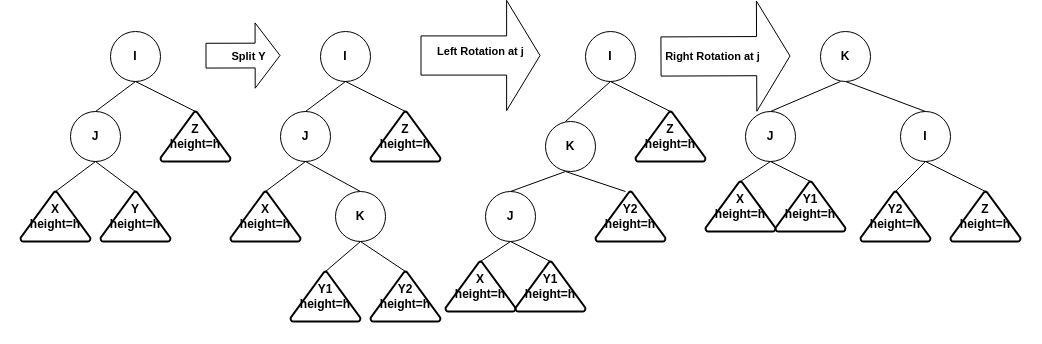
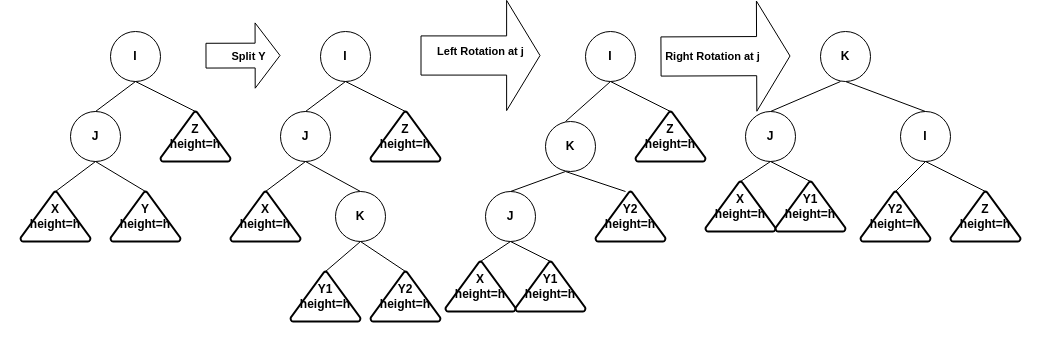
  <mxCell id="0" />
  <mxCell id="1" parent="0" />
  <mxCell id="2" value="&lt;b&gt;I&lt;/b&gt;" style="ellipse;whiteSpace=wrap;html=1;" parent="1" vertex="1"><mxGeometry x="110" y="20" width="50" height="50" as="geometry" /></mxCell>
  <mxCell id="3" value="&lt;b&gt;J&lt;/b&gt;" style="ellipse;whiteSpace=wrap;html=1;" parent="1" vertex="1"><mxGeometry x="70" y="100" width="50" height="50" as="geometry" /></mxCell>
  <mxCell id="4" value="&lt;b&gt;X&lt;br&gt;height=h&lt;br&gt;&lt;/b&gt;" style="strokeWidth=2;html=1;shape=mxgraph.flowchart.extract_or_measurement;whiteSpace=wrap;" parent="1" vertex="1"><mxGeometry y="180" width="70" height="50" as="geometry" x="20" /></mxCell>
- <mxCell id="5" value="&lt;b&gt;Y&lt;br&gt;height=h&lt;br&gt;&lt;/b&gt;" style="strokeWidth=2;html=1;shape=mxgraph.flowchart.extract_or_measurement;whiteSpace=wrap;" parent="1" vertex="1"><mxGeometry x="100" y="180" width="70" height="50" as="geometry" /></mxCell>
+ <mxCell id="5" value="&lt;b&gt;Y&lt;br&gt;height=h&lt;br&gt;&lt;/b&gt;" style="strokeWidth=2;html=1;shape=mxgraph.flowchart.extract_or_measurement;whiteSpace=wrap;" parent="1" vertex="1"><mxGeometry x="110" y="180" width="70" height="50" as="geometry" /></mxCell>
  <mxCell id="6" value="&lt;b&gt;Z&lt;br&gt;height=h&lt;br&gt;&lt;/b&gt;" style="strokeWidth=2;html=1;shape=mxgraph.flowchart.extract_or_measurement;whiteSpace=wrap;" parent="1" vertex="1"><mxGeometry x="160" y="100" width="70" height="50" as="geometry" /></mxCell>
  <mxCell id="7" value="" style="endArrow=none;html=1;rounded=0;entryX=0.5;entryY=1;entryDx=0;entryDy=0;exitX=0.5;exitY=0;exitDx=0;exitDy=0;" parent="1" source="3" target="2" edge="1"><mxGeometry width="50" height="50" relative="1" as="geometry"><mxPoint x="380" y="240" as="sourcePoint" /><mxPoint x="430" y="190" as="targetPoint" /></mxGeometry></mxCell>
  <mxCell id="8" value="" style="endArrow=none;html=1;rounded=0;entryX=0.5;entryY=1;entryDx=0;entryDy=0;exitX=0.5;exitY=0;exitDx=0;exitDy=0;exitPerimeter=0;" parent="1" source="6" target="2" edge="1"><mxGeometry width="50" height="50" relative="1" as="geometry"><mxPoint x="200" y="100" as="sourcePoint" /><mxPoint x="430" y="190" as="targetPoint" /></mxGeometry></mxCell>
  <mxCell id="9" value="" style="endArrow=none;html=1;rounded=0;entryX=0.5;entryY=1;entryDx=0;entryDy=0;exitX=0.5;exitY=0;exitDx=0;exitDy=0;exitPerimeter=0;" parent="1" source="4" target="3" edge="1"><mxGeometry width="50" height="50" relative="1" as="geometry"><mxPoint x="200" y="190" as="sourcePoint" /><mxPoint x="250" y="140" as="targetPoint" /></mxGeometry></mxCell>
  <mxCell id="10" value="" style="endArrow=none;html=1;rounded=0;entryX=0.5;entryY=1;entryDx=0;entryDy=0;exitX=0.5;exitY=0;exitDx=0;exitDy=0;exitPerimeter=0;" parent="1" source="5" target="3" edge="1"><mxGeometry width="50" height="50" relative="1" as="geometry"><mxPoint x="200" y="190" as="sourcePoint" /><mxPoint x="250" y="140" as="targetPoint" /></mxGeometry></mxCell>
  <mxCell id="11" value="&lt;b&gt;I&lt;/b&gt;" style="ellipse;whiteSpace=wrap;html=1;" parent="1" vertex="1"><mxGeometry x="320" y="20" width="50" height="50" as="geometry" /></mxCell>
  <mxCell id="12" value="&lt;b&gt;J&lt;/b&gt;" style="ellipse;whiteSpace=wrap;html=1;" parent="1" vertex="1"><mxGeometry x="280" y="100" width="50" height="50" as="geometry" /></mxCell>
  <mxCell id="13" value="&lt;b&gt;X&lt;br&gt;height=h&lt;br&gt;&lt;/b&gt;" style="strokeWidth=2;html=1;shape=mxgraph.flowchart.extract_or_measurement;whiteSpace=wrap;" parent="1" vertex="1"><mxGeometry x="230" y="180" width="70" height="50" as="geometry" /></mxCell>
  <mxCell id="14" value="&lt;b&gt;Y1&lt;br&gt;height=h&lt;br&gt;&lt;/b&gt;" style="strokeWidth=2;html=1;shape=mxgraph.flowchart.extract_or_measurement;whiteSpace=wrap;" parent="1" vertex="1"><mxGeometry x="290" y="260" width="70" height="50" as="geometry" /></mxCell>
  <mxCell id="15" value="&lt;b&gt;Z&lt;br&gt;height=h&lt;br&gt;&lt;/b&gt;" style="strokeWidth=2;html=1;shape=mxgraph.flowchart.extract_or_measurement;whiteSpace=wrap;" parent="1" vertex="1"><mxGeometry x="370" y="100" width="70" height="50" as="geometry" /></mxCell>
  <mxCell id="16" value="" style="endArrow=none;html=1;rounded=0;entryX=0.5;entryY=1;entryDx=0;entryDy=0;exitX=0.5;exitY=0;exitDx=0;exitDy=0;" parent="1" source="12" target="11" edge="1"><mxGeometry width="50" height="50" relative="1" as="geometry"><mxPoint x="590" y="240" as="sourcePoint" /><mxPoint x="640" y="190" as="targetPoint" /></mxGeometry></mxCell>
  <mxCell id="17" value="" style="endArrow=none;html=1;rounded=0;entryX=0.5;entryY=1;entryDx=0;entryDy=0;exitX=0.5;exitY=0;exitDx=0;exitDy=0;exitPerimeter=0;" parent="1" source="15" target="11" edge="1"><mxGeometry width="50" height="50" relative="1" as="geometry"><mxPoint x="410" y="100" as="sourcePoint" /><mxPoint x="640" y="190" as="targetPoint" /></mxGeometry></mxCell>
  <mxCell id="18" value="" style="endArrow=none;html=1;rounded=0;entryX=0.5;entryY=1;entryDx=0;entryDy=0;exitX=0.5;exitY=0;exitDx=0;exitDy=0;exitPerimeter=0;" parent="1" source="13" target="12" edge="1"><mxGeometry width="50" height="50" relative="1" as="geometry"><mxPoint x="410" y="190" as="sourcePoint" /><mxPoint x="460" y="140" as="targetPoint" /></mxGeometry></mxCell>
  <mxCell id="19" value="" style="endArrow=none;html=1;rounded=0;entryX=0.5;entryY=1;entryDx=0;entryDy=0;exitX=0.5;exitY=0;exitDx=0;exitDy=0;" parent="1" source="20" target="12" edge="1"><mxGeometry width="50" height="50" relative="1" as="geometry"><mxPoint x="410" y="190" as="sourcePoint" /><mxPoint x="460" y="140" as="targetPoint" /></mxGeometry></mxCell>
  <mxCell id="20" value="&lt;b&gt;K&lt;/b&gt;" style="ellipse;whiteSpace=wrap;html=1;" parent="1" vertex="1"><mxGeometry x="335" y="180" width="50" height="50" as="geometry" /></mxCell>
  <mxCell id="21" value="&lt;b&gt;Y2&lt;br&gt;height=h&lt;br&gt;&lt;/b&gt;" style="strokeWidth=2;html=1;shape=mxgraph.flowchart.extract_or_measurement;whiteSpace=wrap;" parent="1" vertex="1"><mxGeometry x="370" y="260" width="70" height="50" as="geometry" /></mxCell>
  <mxCell id="22" value="" style="endArrow=none;html=1;rounded=0;entryX=0.5;entryY=1;entryDx=0;entryDy=0;exitX=0.5;exitY=0;exitDx=0;exitDy=0;exitPerimeter=0;" parent="1" source="14" target="20" edge="1"><mxGeometry width="50" height="50" relative="1" as="geometry"><mxPoint x="270" y="250" as="sourcePoint" /><mxPoint x="320" y="200" as="targetPoint" /></mxGeometry></mxCell>
  <mxCell id="23" value="" style="endArrow=none;html=1;rounded=0;entryX=0.5;entryY=1;entryDx=0;entryDy=0;exitX=0.5;exitY=0;exitDx=0;exitDy=0;exitPerimeter=0;" parent="1" source="21" target="20" edge="1"><mxGeometry width="50" height="50" relative="1" as="geometry"><mxPoint x="270" y="250" as="sourcePoint" /><mxPoint x="320" y="200" as="targetPoint" /></mxGeometry></mxCell>
  <mxCell id="24" value="&lt;b&gt;I&lt;/b&gt;" style="ellipse;whiteSpace=wrap;html=1;" parent="1" vertex="1"><mxGeometry x="585" y="20" width="50" height="50" as="geometry" /></mxCell>
  <mxCell id="25" value="&lt;b&gt;J&lt;/b&gt;" style="ellipse;whiteSpace=wrap;html=1;" parent="1" vertex="1"><mxGeometry x="485" y="180" width="50" height="50" as="geometry" /></mxCell>
  <mxCell id="26" value="&lt;b&gt;X&lt;br&gt;height=h&lt;br&gt;&lt;/b&gt;" style="strokeWidth=2;html=1;shape=mxgraph.flowchart.extract_or_measurement;whiteSpace=wrap;" parent="1" vertex="1"><mxGeometry x="445" y="250" width="70" height="50" as="geometry" /></mxCell>
  <mxCell id="27" value="&lt;b&gt;Y1&lt;br&gt;height=h&lt;br&gt;&lt;/b&gt;" style="strokeWidth=2;html=1;shape=mxgraph.flowchart.extract_or_measurement;whiteSpace=wrap;" parent="1" vertex="1"><mxGeometry x="515" y="250" width="70" height="50" as="geometry" /></mxCell>
  <mxCell id="28" value="&lt;b&gt;Z&lt;br&gt;height=h&lt;br&gt;&lt;/b&gt;" style="strokeWidth=2;html=1;shape=mxgraph.flowchart.extract_or_measurement;whiteSpace=wrap;" parent="1" vertex="1"><mxGeometry x="635" y="100" width="70" height="50" as="geometry" /></mxCell>
  <mxCell id="29" value="" style="endArrow=none;html=1;rounded=0;entryX=0.5;entryY=1;entryDx=0;entryDy=0;" parent="1" target="24" edge="1"><mxGeometry width="50" height="50" relative="1" as="geometry"><mxPoint x="565" y="110" as="sourcePoint" /><mxPoint x="905" y="190" as="targetPoint" /></mxGeometry></mxCell>
  <mxCell id="30" value="" style="endArrow=none;html=1;rounded=0;entryX=0.5;entryY=1;entryDx=0;entryDy=0;exitX=0.5;exitY=0;exitDx=0;exitDy=0;exitPerimeter=0;" parent="1" target="24" edge="1"><mxGeometry width="50" height="50" relative="1" as="geometry"><mxPoint x="670" y="100" as="sourcePoint" /><mxPoint x="905" y="190" as="targetPoint" /></mxGeometry></mxCell>
  <mxCell id="31" value="" style="endArrow=none;html=1;rounded=0;entryX=0.5;entryY=1;entryDx=0;entryDy=0;exitX=0.5;exitY=0;exitDx=0;exitDy=0;exitPerimeter=0;" parent="1" source="26" target="25" edge="1"><mxGeometry width="50" height="50" relative="1" as="geometry"><mxPoint x="615" y="270" as="sourcePoint" /><mxPoint x="665" y="220" as="targetPoint" /></mxGeometry></mxCell>
  <mxCell id="32" value="" style="endArrow=none;html=1;rounded=0;entryX=0.5;entryY=0;entryDx=0;entryDy=0;" parent="1" target="25" edge="1"><mxGeometry width="50" height="50" relative="1" as="geometry"><mxPoint x="565" y="160" as="sourcePoint" /><mxPoint x="715" y="170" as="targetPoint" /></mxGeometry></mxCell>
  <mxCell id="33" value="&lt;b&gt;K&lt;/b&gt;" style="ellipse;whiteSpace=wrap;html=1;" parent="1" vertex="1"><mxGeometry x="545" y="110" width="50" height="50" as="geometry" /></mxCell>
  <mxCell id="34" value="&lt;b&gt;Y2&lt;br&gt;height=h&lt;br&gt;&lt;/b&gt;" style="strokeWidth=2;html=1;shape=mxgraph.flowchart.extract_or_measurement;whiteSpace=wrap;" parent="1" vertex="1"><mxGeometry x="595" y="180" width="70" height="50" as="geometry" /></mxCell>
  <mxCell id="35" value="" style="endArrow=none;html=1;rounded=0;entryX=0.5;entryY=1;entryDx=0;entryDy=0;exitX=0.5;exitY=0;exitDx=0;exitDy=0;exitPerimeter=0;" parent="1" source="27" target="25" edge="1"><mxGeometry width="50" height="50" relative="1" as="geometry"><mxPoint x="525" y="270" as="sourcePoint" /><mxPoint x="575" y="220" as="targetPoint" /></mxGeometry></mxCell>
  <mxCell id="36" value="" style="endArrow=none;html=1;rounded=0;entryX=0.5;entryY=1;entryDx=0;entryDy=0;exitX=0.5;exitY=0;exitDx=0;exitDy=0;exitPerimeter=0;" parent="1" edge="1"><mxGeometry width="50" height="50" relative="1" as="geometry"><mxPoint x="625" y="180" as="sourcePoint" /><mxPoint x="565" y="160" as="targetPoint" /></mxGeometry></mxCell>
  <mxCell id="37" value="&lt;b&gt;I&lt;/b&gt;" style="ellipse;whiteSpace=wrap;html=1;" parent="1" vertex="1"><mxGeometry x="900" y="100" width="50" height="50" as="geometry" /></mxCell>
  <mxCell id="38" value="&lt;b&gt;J&lt;/b&gt;" style="ellipse;whiteSpace=wrap;html=1;" parent="1" vertex="1"><mxGeometry x="745" y="100" width="50" height="50" as="geometry" /></mxCell>
  <mxCell id="39" value="&lt;b&gt;X&lt;br&gt;height=h&lt;br&gt;&lt;/b&gt;" style="strokeWidth=2;html=1;shape=mxgraph.flowchart.extract_or_measurement;whiteSpace=wrap;" parent="1" vertex="1"><mxGeometry x="705" y="170" width="70" height="50" as="geometry" /></mxCell>
  <mxCell id="40" value="&lt;b&gt;Y1&lt;br&gt;height=h&lt;br&gt;&lt;/b&gt;" style="strokeWidth=2;html=1;shape=mxgraph.flowchart.extract_or_measurement;whiteSpace=wrap;" parent="1" vertex="1"><mxGeometry x="775" y="170" width="70" height="50" as="geometry" /></mxCell>
  <mxCell id="41" value="&lt;b&gt;Z&lt;br&gt;height=h&lt;br&gt;&lt;/b&gt;" style="strokeWidth=2;html=1;shape=mxgraph.flowchart.extract_or_measurement;whiteSpace=wrap;" parent="1" vertex="1"><mxGeometry x="950" y="180" width="70" height="50" as="geometry" /></mxCell>
  <mxCell id="42" value="" style="endArrow=none;html=1;rounded=0;entryX=0.5;entryY=0;entryDx=0;entryDy=0;exitX=0.5;exitY=1;exitDx=0;exitDy=0;" parent="1" source="46" target="37" edge="1"><mxGeometry width="50" height="50" relative="1" as="geometry"><mxPoint x="750" y="110" as="sourcePoint" /><mxPoint x="1090" y="190" as="targetPoint" /></mxGeometry></mxCell>
  <mxCell id="43" value="" style="endArrow=none;html=1;rounded=0;entryX=0.5;entryY=1;entryDx=0;entryDy=0;exitX=0.5;exitY=0;exitDx=0;exitDy=0;exitPerimeter=0;" parent="1" target="37" edge="1"><mxGeometry width="50" height="50" relative="1" as="geometry"><mxPoint x="985" y="180" as="sourcePoint" /><mxPoint x="1220" y="270" as="targetPoint" /></mxGeometry></mxCell>
  <mxCell id="44" value="" style="endArrow=none;html=1;rounded=0;entryX=0.5;entryY=1;entryDx=0;entryDy=0;exitX=0.5;exitY=0;exitDx=0;exitDy=0;exitPerimeter=0;" parent="1" source="39" target="38" edge="1"><mxGeometry width="50" height="50" relative="1" as="geometry"><mxPoint x="875" y="190" as="sourcePoint" /><mxPoint x="925" y="140" as="targetPoint" /></mxGeometry></mxCell>
  <mxCell id="45" value="" style="endArrow=none;html=1;rounded=0;entryX=0.5;entryY=0;entryDx=0;entryDy=0;" parent="1" target="38" edge="1"><mxGeometry width="50" height="50" relative="1" as="geometry"><mxPoint x="840" y="70" as="sourcePoint" /><mxPoint x="900" y="170" as="targetPoint" /></mxGeometry></mxCell>
  <mxCell id="46" value="&lt;b&gt;K&lt;/b&gt;" style="ellipse;whiteSpace=wrap;html=1;" parent="1" vertex="1"><mxGeometry x="820" y="20" width="50" height="50" as="geometry" /></mxCell>
  <mxCell id="47" value="&lt;b&gt;Y2&lt;br&gt;height=h&lt;br&gt;&lt;/b&gt;" style="strokeWidth=2;html=1;shape=mxgraph.flowchart.extract_or_measurement;whiteSpace=wrap;" parent="1" vertex="1"><mxGeometry x="860" y="180" width="70" height="50" as="geometry" /></mxCell>
  <mxCell id="48" value="" style="endArrow=none;html=1;rounded=0;entryX=0.5;entryY=1;entryDx=0;entryDy=0;exitX=0.5;exitY=0;exitDx=0;exitDy=0;exitPerimeter=0;" parent="1" source="40" target="38" edge="1"><mxGeometry width="50" height="50" relative="1" as="geometry"><mxPoint x="785" y="190" as="sourcePoint" /><mxPoint x="835" y="140" as="targetPoint" /></mxGeometry></mxCell>
  <mxCell id="49" value="" style="endArrow=none;html=1;rounded=0;entryX=0.5;entryY=1;entryDx=0;entryDy=0;exitX=0.5;exitY=0;exitDx=0;exitDy=0;exitPerimeter=0;" parent="1" source="47" target="37" edge="1"><mxGeometry width="50" height="50" relative="1" as="geometry"><mxPoint x="840" y="140" as="sourcePoint" /><mxPoint x="780" y="120" as="targetPoint" /></mxGeometry></mxCell>
  <mxCell id="50" value="" style="shape=flexArrow;endArrow=classic;html=1;rounded=0;endWidth=39.524;endSize=7.957;width=24.762;" parent="1" edge="1"><mxGeometry width="50" height="50" relative="1" as="geometry"><mxPoint x="205" y="44.17" as="sourcePoint" /><mxPoint x="280" y="44" as="targetPoint" /></mxGeometry></mxCell>
  <mxCell id="51" value="&lt;b&gt;Split Y&lt;/b&gt;" style="edgeLabel;html=1;align=center;verticalAlign=middle;resizable=0;points=[];" parent="50" vertex="1" connectable="0"><mxGeometry x="0.155" relative="1" as="geometry"><mxPoint as="offset" /></mxGeometry></mxCell>
  <mxCell id="52" value="&lt;b&gt;Left Rotation at j&lt;/b&gt;" style="shape=flexArrow;endArrow=classic;html=1;rounded=0;endWidth=70;endSize=10.792;width=39.167;" parent="1" edge="1"><mxGeometry y="4" width="50" height="50" relative="1" as="geometry"><mxPoint x="420" y="44" as="sourcePoint" /><mxPoint x="540" y="44" as="targetPoint" /><mxPoint as="offset" /></mxGeometry></mxCell>
  <mxCell id="53" value="&lt;b&gt;Right Rotation at j&lt;/b&gt;" style="shape=flexArrow;endArrow=classic;html=1;rounded=0;endWidth=70;endSize=10.792;width=39.167;" parent="1" edge="1"><mxGeometry x="-0.2" width="50" height="50" relative="1" as="geometry"><mxPoint x="660" y="45" as="sourcePoint" /><mxPoint x="790" y="44.5" as="targetPoint" /><mxPoint as="offset" /></mxGeometry></mxCell>
